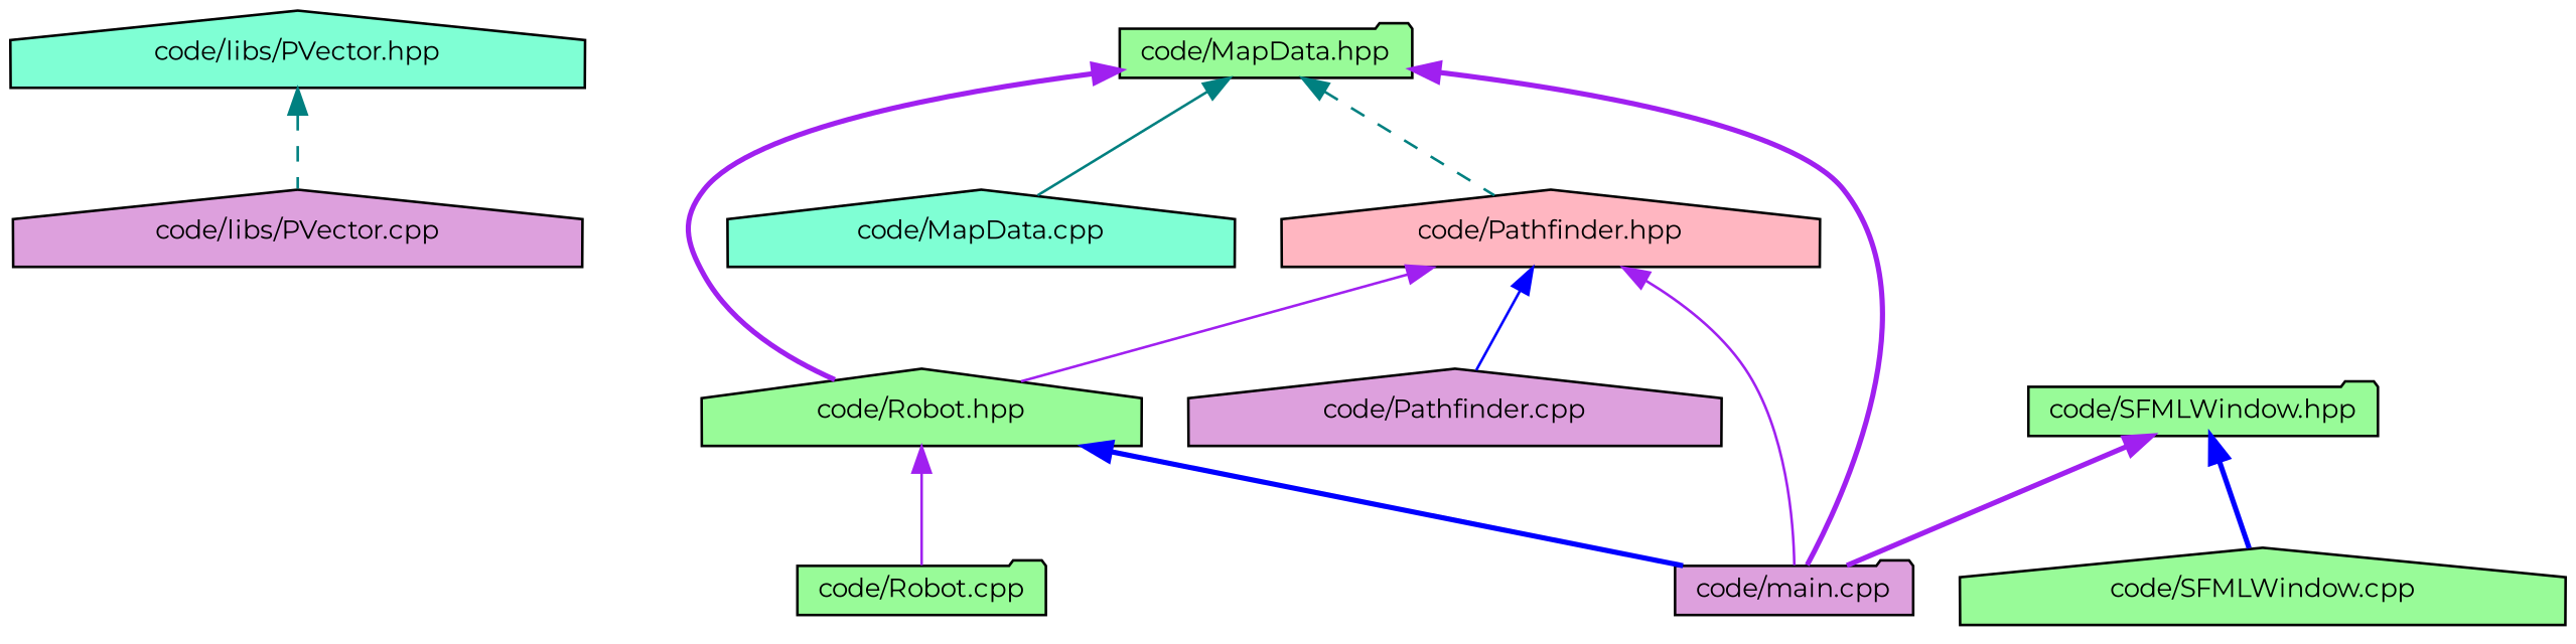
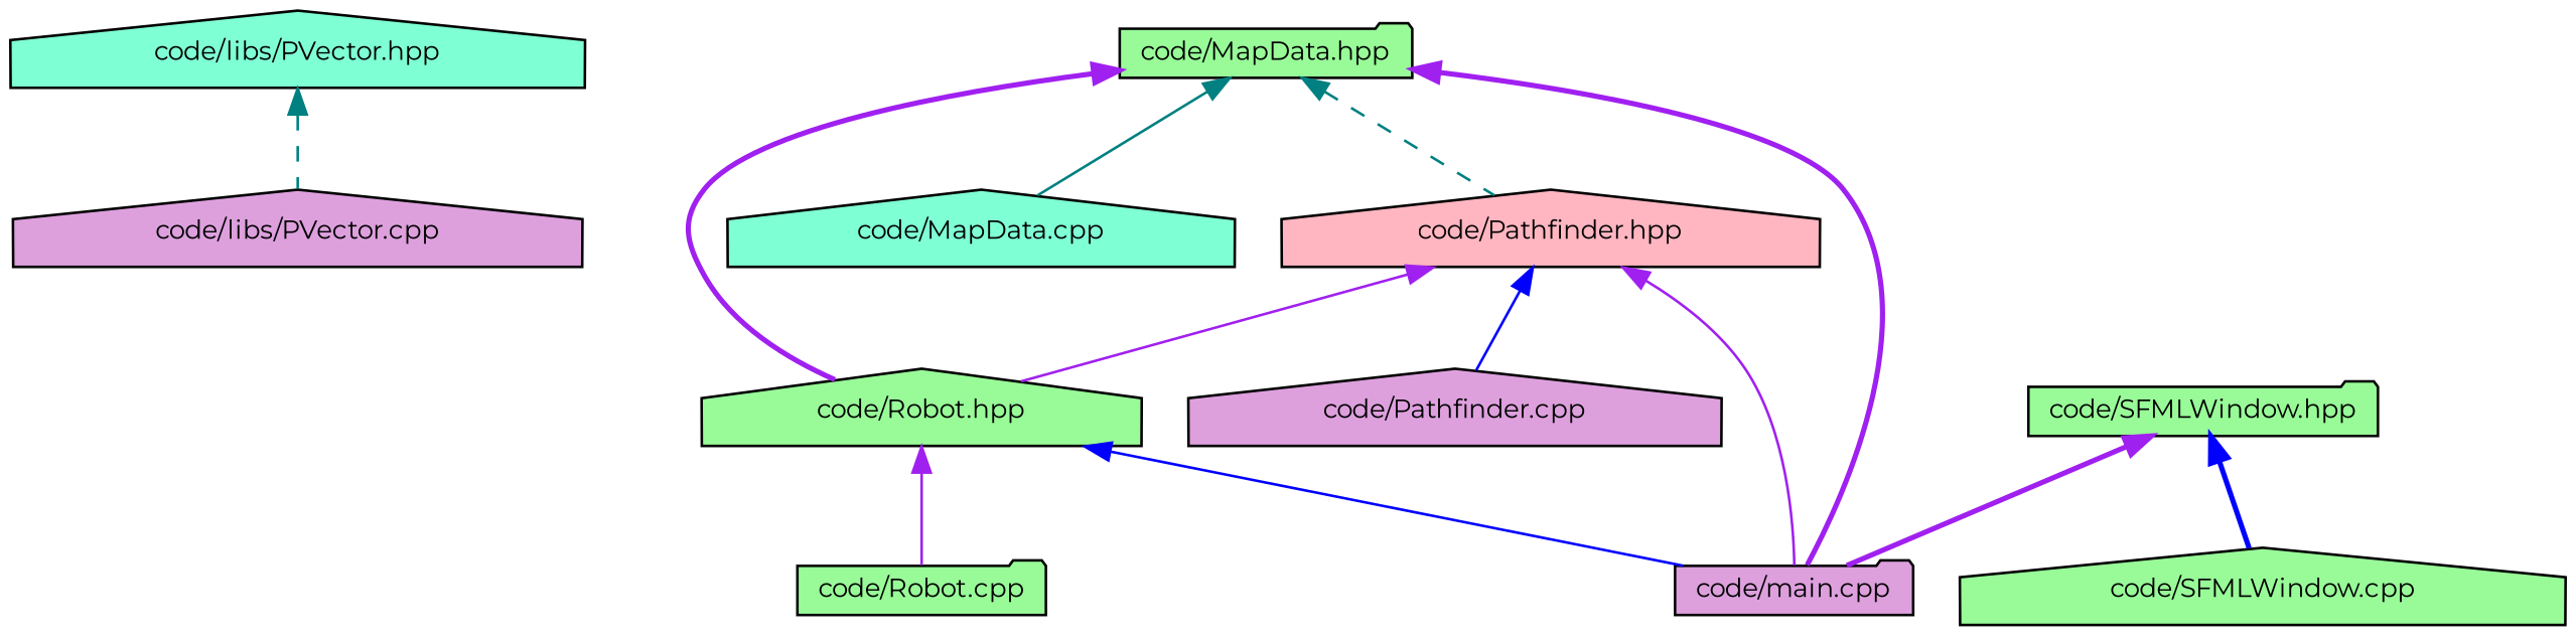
  digraph {
    fontname=Montserrat
    node [color=black fillcolor=palegreen fontname=Montserrat fontsize=10 shape=house style=filled]
    edge [color=purple dir=back fontname=Montserrat fontsize=10 labelfontname=Helvetica labelfontsize=10 style=bold]
    n1 [fillcolor=aquamarine fontcolor=black height=0.2 label="code/libs/PVector.hpp" width=0.4]
    n2 [fillcolor=plum height=0.2 label="code/libs/PVector.cpp" width=0.4]
    n3 [height=0.2 label="code/MapData.hpp" shape=folder width=0.4]
    n4 [fillcolor=plum height=0.2 label="code/main.cpp" shape=folder width=0.4]
    n5 [fillcolor=aquamarine height=0.2 label="code/MapData.cpp" width=0.4]
    n6 [fillcolor=lightpink height=0.2 label="code/Pathfinder.hpp" width=0.4]
    n7 [height=0.2 label="code/Robot.hpp" width=0.4]
    n8 [fillcolor=plum height=0.2 label="code/Pathfinder.cpp" width=0.4]
    n9 [height=0.2 label="code/Robot.cpp" shape=folder width=0.4]
    n10 [height=0.2 label="code/SFMLWindow.hpp" shape=folder width=0.4]
    n11 [height=0.2 label="code/SFMLWindow.cpp" width=0.4]
    n1 -> n2 [color=teal style=dashed]
    n3 -> n4
    n3 -> n5 [color=teal style=solid]
    n3 -> n6 [color=teal style=dashed]
    n3 -> n7
    n6 -> n4 [style=solid]
    n6 -> n7 [style=solid]
    n6 -> n8 [color=blue style=solid]
-   n7 -> n4 [color=blue]
+   n7 -> n4 [color=blue style=solid]
    n7 -> n9 [style=solid]
    n10 -> n4
    n10 -> n11 [color=blue]
  }
